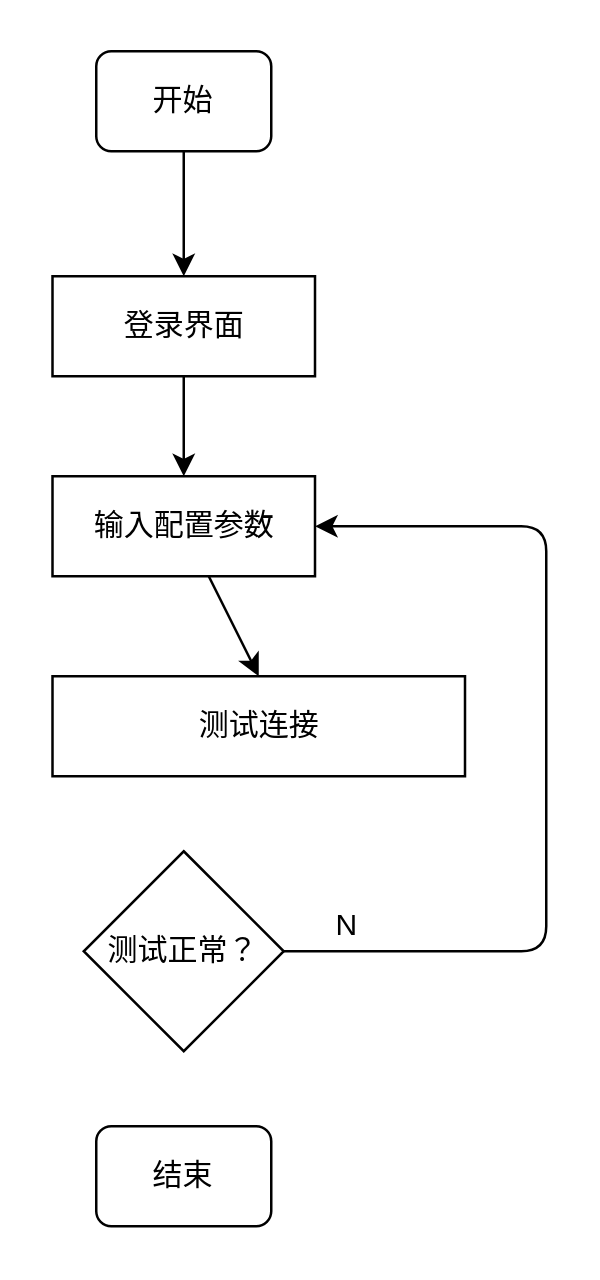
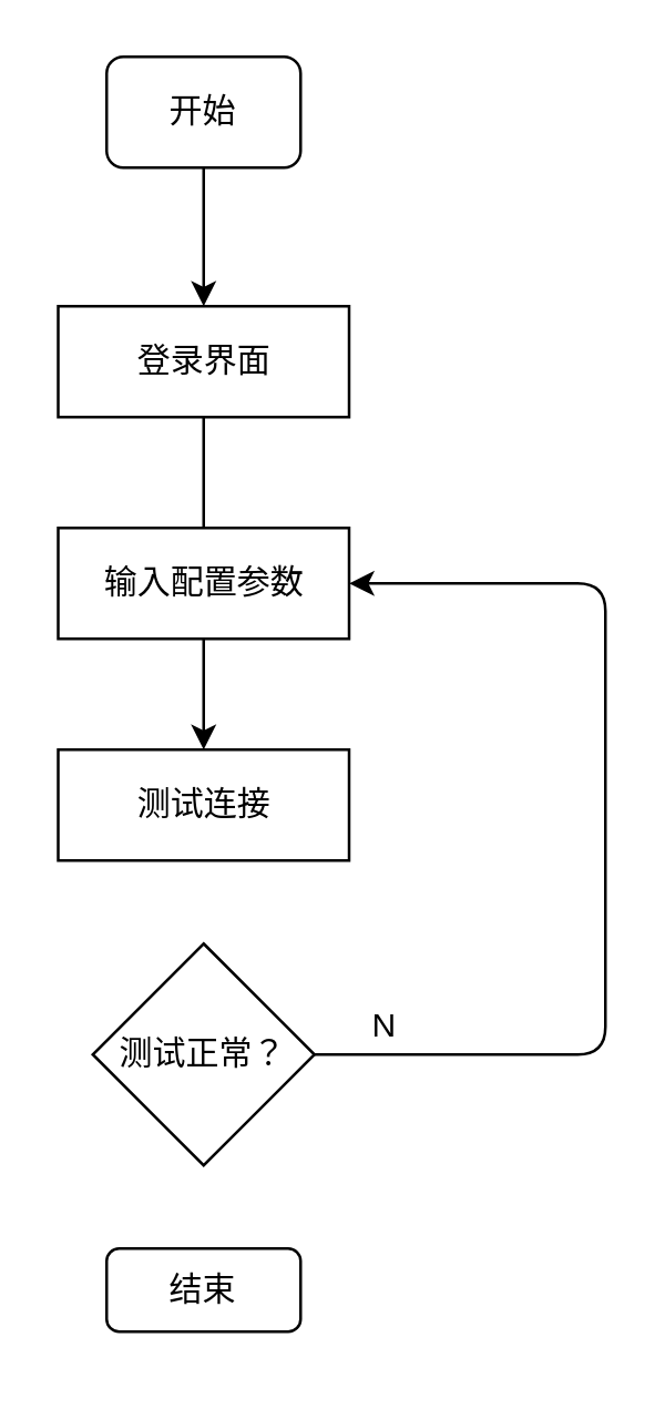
  <mxCell id="0" />
  <mxCell id="1" parent="0" />
  <mxCell id="2" style="edgeStyle=none;html=1;entryX=0.5;entryY=0;entryDx=0;entryDy=0;" edge="1" parent="1" source="3" target="5"><mxGeometry relative="1" as="geometry" /></mxCell>
  <mxCell id="3" value="开始" style="rounded=1;whiteSpace=wrap;html=1;" vertex="1" parent="1"><mxGeometry x="38" y="20" width="70" height="40" as="geometry" /></mxCell>
- <mxCell id="4" style="edgeStyle=none;html=1;entryX=0.5;entryY=0;entryDx=0;entryDy=0;" edge="1" parent="1" source="5" target="7"><mxGeometry relative="1" as="geometry" /></mxCell>
+ <mxCell id="4" style="edgeStyle=none;html=1;entryX=0.5;entryY=0;entryDx=0;entryDy=0;endArrow=none;" edge="1" parent="1" source="5" target="7"><mxGeometry relative="1" as="geometry" /></mxCell>
  <mxCell id="5" value="登录界面" style="rounded=0;whiteSpace=wrap;html=1;" vertex="1" parent="1"><mxGeometry x="20.5" y="110" width="105" height="40" as="geometry" /></mxCell>
  <mxCell id="6" style="edgeStyle=none;html=1;entryX=0.5;entryY=0;entryDx=0;entryDy=0;" edge="1" parent="1" source="7" target="8"><mxGeometry relative="1" as="geometry" /></mxCell>
  <mxCell id="7" value="输入配置参数" style="rounded=0;whiteSpace=wrap;html=1;" vertex="1" parent="1"><mxGeometry x="20.5" y="190" width="105" height="40" as="geometry" /></mxCell>
- <mxCell id="8" value="测试连接" style="rounded=0;whiteSpace=wrap;html=1;" vertex="1" parent="1"><mxGeometry x="20.5" y="270" width="165" height="40" as="geometry" /></mxCell>
+ <mxCell id="8" value="测试连接" style="rounded=0;whiteSpace=wrap;html=1;" vertex="1" parent="1"><mxGeometry x="20.5" y="270" width="105" height="40" as="geometry" /></mxCell>
  <mxCell id="9" style="edgeStyle=none;html=1;entryX=1;entryY=0.5;entryDx=0;entryDy=0;" edge="1" parent="1" source="10" target="7"><mxGeometry relative="1" as="geometry"><mxPoint x="148" y="290" as="targetPoint" /><Array as="points"><mxPoint x="218" y="380" /><mxPoint x="218" y="210" /></Array></mxGeometry></mxCell>
  <mxCell id="10" value="测试正常？" style="rhombus;whiteSpace=wrap;html=1;" vertex="1" parent="1"><mxGeometry x="33" y="340" width="80" height="80" as="geometry" /></mxCell>
  <mxCell id="11" value="N" style="text;html=1;align=center;verticalAlign=middle;resizable=0;points=[];autosize=1;strokeColor=none;" vertex="1" parent="1"><mxGeometry x="128" y="360" width="20" height="20" as="geometry" /></mxCell>
- <mxCell id="12" value="结束" style="rounded=1;whiteSpace=wrap;html=1;" vertex="1" parent="1"><mxGeometry x="38" y="450" width="70" height="40" as="geometry" /></mxCell>
+ <mxCell id="12" value="结束" style="rounded=1;whiteSpace=wrap;html=1;" vertex="1" parent="1"><mxGeometry x="38" y="450" width="70" height="30" as="geometry" /></mxCell>
